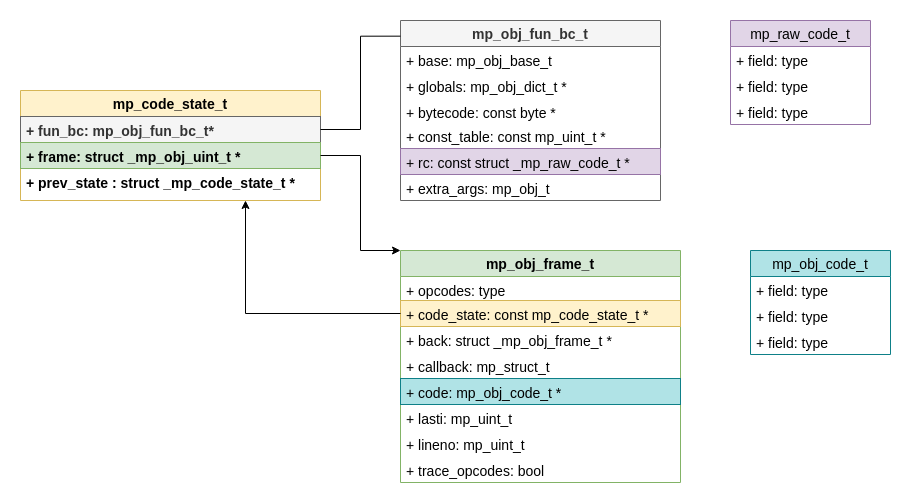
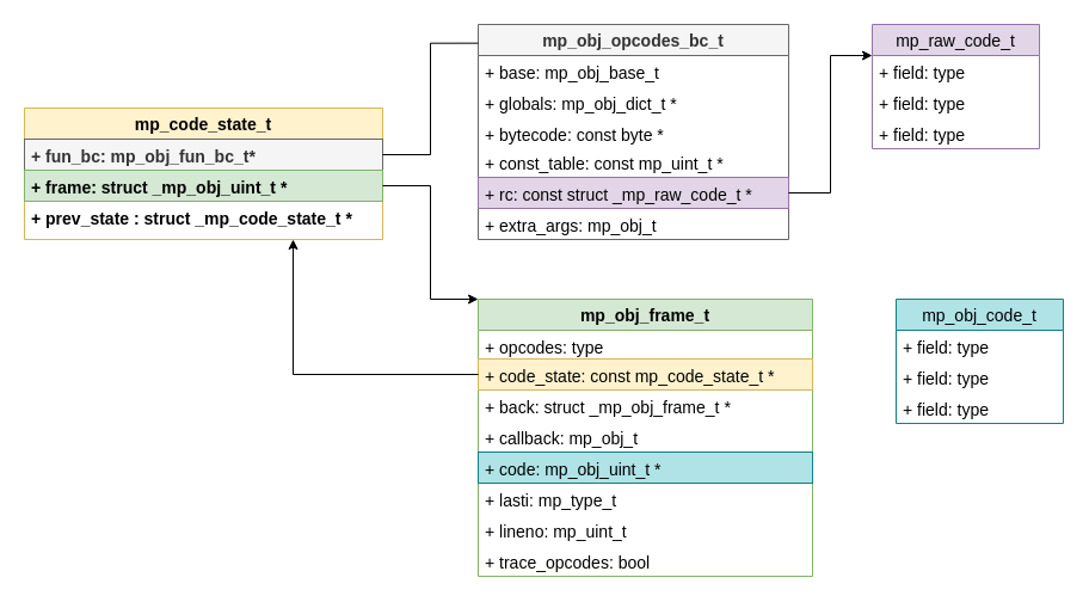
  <mxCell id="0" />
  <mxCell id="1" parent="0" />
  <mxCell id="2" value="mp_code_state_t" style="swimlane;fontStyle=1;childLayout=stackLayout;horizontal=1;startSize=26;fillColor=#fff2cc;horizontalStack=0;resizeParent=1;resizeParentMax=0;resizeLast=0;collapsible=1;marginBottom=0;fontSize=14;strokeColor=#d6b656;" vertex="1" parent="1"><mxGeometry x="20" y="90" width="300" height="110" as="geometry" /></mxCell>
  <mxCell id="3" value="+ fun_bc: mp_obj_fun_bc_t*" style="text;strokeColor=#666666;fillColor=#f5f5f5;align=left;verticalAlign=top;spacingLeft=4;spacingRight=4;overflow=hidden;rotatable=0;points=[[0,0.5],[1,0.5]];portConstraint=eastwest;fontSize=14;fontStyle=1;fontColor=#333333;" vertex="1" parent="2"><mxGeometry y="26" width="300" height="26" as="geometry" /></mxCell>
  <mxCell id="4" value="+ frame: struct _mp_obj_uint_t *" style="text;strokeColor=#82b366;fillColor=#d5e8d4;align=left;verticalAlign=top;spacingLeft=4;spacingRight=4;overflow=hidden;rotatable=0;points=[[0,0.5],[1,0.5]];portConstraint=eastwest;fontSize=14;fontStyle=1" vertex="1" parent="2"><mxGeometry y="52" width="300" height="26" as="geometry" /></mxCell>
  <mxCell id="5" value="+ prev_state : struct _mp_code_state_t *" style="text;align=left;verticalAlign=top;spacingLeft=4;spacingRight=4;overflow=hidden;rotatable=0;points=[[0,0.5],[1,0.5]];portConstraint=eastwest;fontSize=14;fontStyle=1" vertex="1" parent="2"><mxGeometry y="78" width="300" height="32" as="geometry" /></mxCell>
- <mxCell id="6" value="mp_obj_fun_bc_t" style="swimlane;fontStyle=1;childLayout=stackLayout;horizontal=1;startSize=26;fillColor=#f5f5f5;horizontalStack=0;resizeParent=1;resizeParentMax=0;resizeLast=0;collapsible=1;marginBottom=0;fontSize=14;fontColor=#333333;strokeColor=#666666;" vertex="1" parent="1"><mxGeometry x="400" y="20" width="260" height="180" as="geometry" /></mxCell>
+ <mxCell id="6" value="mp_obj_opcodes_bc_t" style="swimlane;fontStyle=1;childLayout=stackLayout;horizontal=1;startSize=26;fillColor=#f5f5f5;horizontalStack=0;resizeParent=1;resizeParentMax=0;resizeLast=0;collapsible=1;marginBottom=0;fontSize=14;fontColor=#333333;strokeColor=#666666;" vertex="1" parent="1"><mxGeometry x="400" y="20" width="260" height="180" as="geometry" /></mxCell>
  <mxCell id="7" value="+ base: mp_obj_base_t" style="text;strokeColor=none;fillColor=none;align=left;verticalAlign=top;spacingLeft=4;spacingRight=4;overflow=hidden;rotatable=0;points=[[0,0.5],[1,0.5]];portConstraint=eastwest;fontSize=14;" vertex="1" parent="6"><mxGeometry y="26" width="260" height="26" as="geometry" /></mxCell>
  <mxCell id="8" value="+ globals: mp_obj_dict_t *" style="text;strokeColor=none;fillColor=none;align=left;verticalAlign=top;spacingLeft=4;spacingRight=4;overflow=hidden;rotatable=0;points=[[0,0.5],[1,0.5]];portConstraint=eastwest;fontSize=14;" vertex="1" parent="6"><mxGeometry y="52" width="260" height="26" as="geometry" /></mxCell>
  <mxCell id="9" value="+ bytecode: const byte *" style="text;strokeColor=none;fillColor=none;align=left;verticalAlign=top;spacingLeft=4;spacingRight=4;overflow=hidden;rotatable=0;points=[[0,0.5],[1,0.5]];portConstraint=eastwest;fontSize=14;" vertex="1" parent="6"><mxGeometry y="78" width="260" height="24" as="geometry" /></mxCell>
  <mxCell id="10" value="+ const_table: const mp_uint_t *" style="text;strokeColor=none;fillColor=none;align=left;verticalAlign=top;spacingLeft=4;spacingRight=4;overflow=hidden;rotatable=0;points=[[0,0.5],[1,0.5]];portConstraint=eastwest;fontSize=14;" vertex="1" parent="6"><mxGeometry y="102" width="260" height="26" as="geometry" /></mxCell>
  <mxCell id="11" value="+ rc: const struct _mp_raw_code_t *" style="text;strokeColor=#9673a6;fillColor=#e1d5e7;align=left;verticalAlign=top;spacingLeft=4;spacingRight=4;overflow=hidden;rotatable=0;points=[[0,0.5],[1,0.5]];portConstraint=eastwest;fontSize=14;" vertex="1" parent="6"><mxGeometry y="128" width="260" height="26" as="geometry" /></mxCell>
  <mxCell id="12" value="+ extra_args: mp_obj_t" style="text;strokeColor=none;fillColor=none;align=left;verticalAlign=top;spacingLeft=4;spacingRight=4;overflow=hidden;rotatable=0;points=[[0,0.5],[1,0.5]];portConstraint=eastwest;fontSize=14;" vertex="1" parent="6"><mxGeometry y="154" width="260" height="26" as="geometry" /></mxCell>
  <mxCell id="13" style="edgeStyle=orthogonalEdgeStyle;rounded=0;orthogonalLoop=1;jettySize=auto;html=1;entryX=0;entryY=0.087;entryDx=0;entryDy=0;entryPerimeter=0;fontSize=14;endArrow=none;" edge="1" parent="1" source="3" target="6"><mxGeometry relative="1" as="geometry" /></mxCell>
  <mxCell id="14" value="mp_obj_frame_t " style="swimlane;fontStyle=1;childLayout=stackLayout;horizontal=1;startSize=26;fillColor=#d5e8d4;horizontalStack=0;resizeParent=1;resizeParentMax=0;resizeLast=0;collapsible=1;marginBottom=0;fontSize=14;strokeColor=#82b366;" vertex="1" parent="1"><mxGeometry x="400" y="250" width="280" height="232" as="geometry" /></mxCell>
  <mxCell id="15" value="+ opcodes: type" style="text;strokeColor=none;fillColor=none;align=left;verticalAlign=top;spacingLeft=4;spacingRight=4;overflow=hidden;rotatable=0;points=[[0,0.5],[1,0.5]];portConstraint=eastwest;fontSize=14;" vertex="1" parent="14"><mxGeometry y="26" width="280" height="24" as="geometry" /></mxCell>
  <mxCell id="16" value="+ code_state: const mp_code_state_t *" style="text;strokeColor=#d6b656;fillColor=#fff2cc;align=left;verticalAlign=top;spacingLeft=4;spacingRight=4;overflow=hidden;rotatable=0;points=[[0,0.5],[1,0.5]];portConstraint=eastwest;fontSize=14;" vertex="1" parent="14"><mxGeometry y="50" width="280" height="26" as="geometry" /></mxCell>
  <mxCell id="17" value="+ back: struct _mp_obj_frame_t *" style="text;strokeColor=none;fillColor=none;align=left;verticalAlign=top;spacingLeft=4;spacingRight=4;overflow=hidden;rotatable=0;points=[[0,0.5],[1,0.5]];portConstraint=eastwest;fontSize=14;" vertex="1" parent="14"><mxGeometry y="76" width="280" height="26" as="geometry" /></mxCell>
- <mxCell id="18" value="+ callback: mp_struct_t " style="text;strokeColor=none;fillColor=none;align=left;verticalAlign=top;spacingLeft=4;spacingRight=4;overflow=hidden;rotatable=0;points=[[0,0.5],[1,0.5]];portConstraint=eastwest;fontSize=14;" vertex="1" parent="14"><mxGeometry y="102" width="280" height="26" as="geometry" /></mxCell>
- <mxCell id="19" value="+ code: mp_obj_code_t *" style="text;strokeColor=#0e8088;fillColor=#b0e3e6;align=left;verticalAlign=top;spacingLeft=4;spacingRight=4;overflow=hidden;rotatable=0;points=[[0,0.5],[1,0.5]];portConstraint=eastwest;fontSize=14;" vertex="1" parent="14"><mxGeometry y="128" width="280" height="26" as="geometry" /></mxCell>
- <mxCell id="20" value="+ lasti: mp_uint_t " style="text;strokeColor=none;fillColor=none;align=left;verticalAlign=top;spacingLeft=4;spacingRight=4;overflow=hidden;rotatable=0;points=[[0,0.5],[1,0.5]];portConstraint=eastwest;fontSize=14;" vertex="1" parent="14"><mxGeometry y="154" width="280" height="26" as="geometry" /></mxCell>
+ <mxCell id="18" value="+ callback: mp_obj_t " style="text;strokeColor=none;fillColor=none;align=left;verticalAlign=top;spacingLeft=4;spacingRight=4;overflow=hidden;rotatable=0;points=[[0,0.5],[1,0.5]];portConstraint=eastwest;fontSize=14;" vertex="1" parent="14"><mxGeometry y="102" width="280" height="26" as="geometry" /></mxCell>
+ <mxCell id="19" value="+ code: mp_obj_uint_t *" style="text;strokeColor=#0e8088;fillColor=#b0e3e6;align=left;verticalAlign=top;spacingLeft=4;spacingRight=4;overflow=hidden;rotatable=0;points=[[0,0.5],[1,0.5]];portConstraint=eastwest;fontSize=14;" vertex="1" parent="14"><mxGeometry y="128" width="280" height="26" as="geometry" /></mxCell>
+ <mxCell id="20" value="+ lasti: mp_type_t " style="text;strokeColor=none;fillColor=none;align=left;verticalAlign=top;spacingLeft=4;spacingRight=4;overflow=hidden;rotatable=0;points=[[0,0.5],[1,0.5]];portConstraint=eastwest;fontSize=14;" vertex="1" parent="14"><mxGeometry y="154" width="280" height="26" as="geometry" /></mxCell>
  <mxCell id="21" value="+ lineno: mp_uint_t " style="text;strokeColor=none;fillColor=none;align=left;verticalAlign=top;spacingLeft=4;spacingRight=4;overflow=hidden;rotatable=0;points=[[0,0.5],[1,0.5]];portConstraint=eastwest;fontSize=14;" vertex="1" parent="14"><mxGeometry y="180" width="280" height="26" as="geometry" /></mxCell>
  <mxCell id="22" value="+ trace_opcodes: bool" style="text;strokeColor=none;fillColor=none;align=left;verticalAlign=top;spacingLeft=4;spacingRight=4;overflow=hidden;rotatable=0;points=[[0,0.5],[1,0.5]];portConstraint=eastwest;fontSize=14;" vertex="1" parent="14"><mxGeometry y="206" width="280" height="26" as="geometry" /></mxCell>
  <mxCell id="23" value="mp_raw_code_t " style="swimlane;fontStyle=0;childLayout=stackLayout;horizontal=1;startSize=26;fillColor=#e1d5e7;horizontalStack=0;resizeParent=1;resizeParentMax=0;resizeLast=0;collapsible=1;marginBottom=0;fontSize=14;strokeColor=#9673a6;" vertex="1" parent="1"><mxGeometry x="730" y="20" width="140" height="104" as="geometry" /></mxCell>
  <mxCell id="24" value="+ field: type" style="text;strokeColor=none;fillColor=none;align=left;verticalAlign=top;spacingLeft=4;spacingRight=4;overflow=hidden;rotatable=0;points=[[0,0.5],[1,0.5]];portConstraint=eastwest;fontSize=14;" vertex="1" parent="23"><mxGeometry y="26" width="140" height="26" as="geometry" /></mxCell>
  <mxCell id="25" value="+ field: type" style="text;strokeColor=none;fillColor=none;align=left;verticalAlign=top;spacingLeft=4;spacingRight=4;overflow=hidden;rotatable=0;points=[[0,0.5],[1,0.5]];portConstraint=eastwest;fontSize=14;" vertex="1" parent="23"><mxGeometry y="52" width="140" height="26" as="geometry" /></mxCell>
  <mxCell id="26" value="+ field: type" style="text;strokeColor=none;fillColor=none;align=left;verticalAlign=top;spacingLeft=4;spacingRight=4;overflow=hidden;rotatable=0;points=[[0,0.5],[1,0.5]];portConstraint=eastwest;fontSize=14;" vertex="1" parent="23"><mxGeometry y="78" width="140" height="26" as="geometry" /></mxCell>
+ <mxCell id="27" style="edgeStyle=orthogonalEdgeStyle;rounded=0;orthogonalLoop=1;jettySize=auto;html=1;entryX=0;entryY=0.25;entryDx=0;entryDy=0;fontSize=14;" edge="1" parent="1" source="11" target="23"><mxGeometry relative="1" as="geometry" /></mxCell>
  <mxCell id="28" style="edgeStyle=orthogonalEdgeStyle;rounded=0;orthogonalLoop=1;jettySize=auto;html=1;entryX=0.75;entryY=1;entryDx=0;entryDy=0;fontSize=14;" edge="1" parent="1" source="16" target="2"><mxGeometry relative="1" as="geometry" /></mxCell>
  <mxCell id="29" style="edgeStyle=orthogonalEdgeStyle;rounded=0;orthogonalLoop=1;jettySize=auto;html=1;entryX=0;entryY=0;entryDx=0;entryDy=0;fontSize=14;" edge="1" parent="1" source="4" target="14"><mxGeometry relative="1" as="geometry"><Array as="points"><mxPoint x="360" y="155" /><mxPoint x="360" y="250" /></Array></mxGeometry></mxCell>
  <mxCell id="30" value="mp_obj_code_t" style="swimlane;fontStyle=0;childLayout=stackLayout;horizontal=1;startSize=26;fillColor=#b0e3e6;horizontalStack=0;resizeParent=1;resizeParentMax=0;resizeLast=0;collapsible=1;marginBottom=0;fontSize=14;strokeColor=#0e8088;" vertex="1" parent="1"><mxGeometry x="750" y="250" width="140" height="104" as="geometry" /></mxCell>
  <mxCell id="31" value="+ field: type" style="text;strokeColor=none;fillColor=none;align=left;verticalAlign=top;spacingLeft=4;spacingRight=4;overflow=hidden;rotatable=0;points=[[0,0.5],[1,0.5]];portConstraint=eastwest;fontSize=14;" vertex="1" parent="30"><mxGeometry y="26" width="140" height="26" as="geometry" /></mxCell>
  <mxCell id="32" value="+ field: type" style="text;strokeColor=none;fillColor=none;align=left;verticalAlign=top;spacingLeft=4;spacingRight=4;overflow=hidden;rotatable=0;points=[[0,0.5],[1,0.5]];portConstraint=eastwest;fontSize=14;" vertex="1" parent="30"><mxGeometry y="52" width="140" height="26" as="geometry" /></mxCell>
  <mxCell id="33" value="+ field: type" style="text;strokeColor=none;fillColor=none;align=left;verticalAlign=top;spacingLeft=4;spacingRight=4;overflow=hidden;rotatable=0;points=[[0,0.5],[1,0.5]];portConstraint=eastwest;fontSize=14;" vertex="1" parent="30"><mxGeometry y="78" width="140" height="26" as="geometry" /></mxCell>
